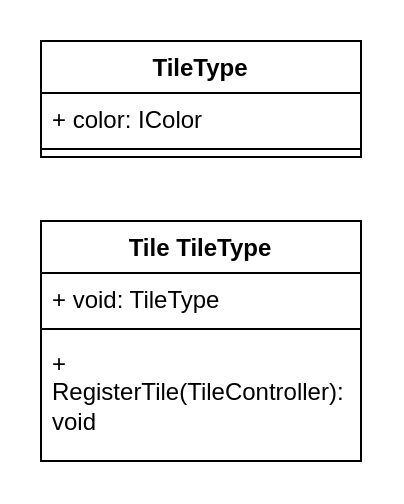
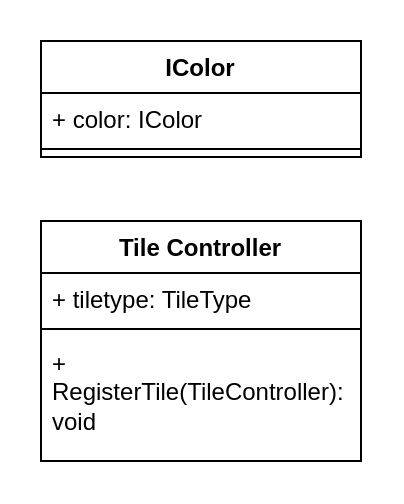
  <mxCell id="0" />
  <mxCell id="1" parent="0" />
- <mxCell id="2" value="Tile TileType" style="swimlane;fontStyle=1;align=center;verticalAlign=top;childLayout=stackLayout;horizontal=1;startSize=26;horizontalStack=0;resizeParent=1;resizeParentMax=0;resizeLast=0;collapsible=1;marginBottom=0;whiteSpace=wrap;html=1;" vertex="1" parent="1"><mxGeometry x="20" y="110" width="160" height="120" as="geometry" /></mxCell>
- <mxCell id="3" value="+ void: TileType" style="text;strokeColor=none;fillColor=none;align=left;verticalAlign=top;spacingLeft=4;spacingRight=4;overflow=hidden;rotatable=0;points=[[0,0.5],[1,0.5]];portConstraint=eastwest;whiteSpace=wrap;html=1;" vertex="1" parent="2"><mxGeometry y="26" width="160" height="24" as="geometry" /></mxCell>
+ <mxCell id="2" value="Tile Controller" style="swimlane;fontStyle=1;align=center;verticalAlign=top;childLayout=stackLayout;horizontal=1;startSize=26;horizontalStack=0;resizeParent=1;resizeParentMax=0;resizeLast=0;collapsible=1;marginBottom=0;whiteSpace=wrap;html=1;" vertex="1" parent="1"><mxGeometry x="20" y="110" width="160" height="120" as="geometry" /></mxCell>
+ <mxCell id="3" value="+ tiletype: TileType" style="text;strokeColor=none;fillColor=none;align=left;verticalAlign=top;spacingLeft=4;spacingRight=4;overflow=hidden;rotatable=0;points=[[0,0.5],[1,0.5]];portConstraint=eastwest;whiteSpace=wrap;html=1;" vertex="1" parent="2"><mxGeometry y="26" width="160" height="24" as="geometry" /></mxCell>
  <mxCell id="4" value="" style="line;strokeWidth=1;fillColor=none;align=left;verticalAlign=middle;spacingTop=-1;spacingLeft=3;spacingRight=3;rotatable=0;labelPosition=right;points=[];portConstraint=eastwest;strokeColor=inherit;" vertex="1" parent="2"><mxGeometry y="50" width="160" height="8" as="geometry" /></mxCell>
  <mxCell id="5" value="+ RegisterTile(TileController): void" style="text;strokeColor=none;fillColor=none;align=left;verticalAlign=top;spacingLeft=4;spacingRight=4;overflow=hidden;rotatable=0;points=[[0,0.5],[1,0.5]];portConstraint=eastwest;whiteSpace=wrap;html=1;" vertex="1" parent="2"><mxGeometry y="58" width="160" height="62" as="geometry" /></mxCell>
- <mxCell id="6" value="TileType" style="swimlane;fontStyle=1;align=center;verticalAlign=top;childLayout=stackLayout;horizontal=1;startSize=26;horizontalStack=0;resizeParent=1;resizeParentMax=0;resizeLast=0;collapsible=1;marginBottom=0;whiteSpace=wrap;html=1;" vertex="1" parent="1"><mxGeometry x="20" y="20" width="160" height="58" as="geometry" /></mxCell>
+ <mxCell id="6" value="IColor" style="swimlane;fontStyle=1;align=center;verticalAlign=top;childLayout=stackLayout;horizontal=1;startSize=26;horizontalStack=0;resizeParent=1;resizeParentMax=0;resizeLast=0;collapsible=1;marginBottom=0;whiteSpace=wrap;html=1;" vertex="1" parent="1"><mxGeometry x="20" y="20" width="160" height="58" as="geometry" /></mxCell>
  <mxCell id="7" value="+ color: IColor" style="text;strokeColor=none;fillColor=none;align=left;verticalAlign=top;spacingLeft=4;spacingRight=4;overflow=hidden;rotatable=0;points=[[0,0.5],[1,0.5]];portConstraint=eastwest;whiteSpace=wrap;html=1;" vertex="1" parent="6"><mxGeometry y="26" width="160" height="24" as="geometry" /></mxCell>
  <mxCell id="8" value="" style="line;strokeWidth=1;fillColor=none;align=left;verticalAlign=middle;spacingTop=-1;spacingLeft=3;spacingRight=3;rotatable=0;labelPosition=right;points=[];portConstraint=eastwest;strokeColor=inherit;" vertex="1" parent="6"><mxGeometry y="50" width="160" height="8" as="geometry" /></mxCell>
